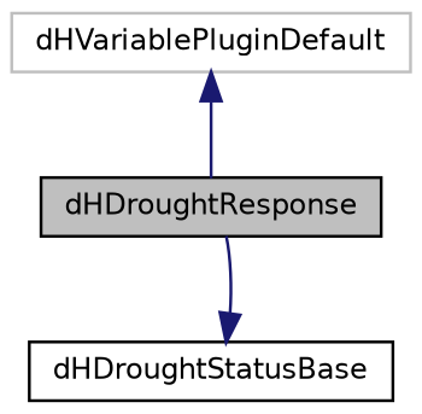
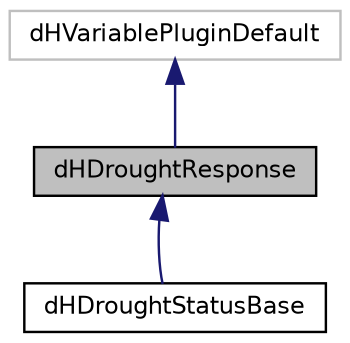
  digraph {
    node [color=black fillcolor=white fontname=Helvetica fontsize=10 shape=record style=filled]
    edge [color=midnightblue dir=back fontname=Helvetica fontsize=10 labelfontname=Helvetica labelfontsize=10 style=solid]
    n1 [fillcolor=grey75 fontcolor=black height=0.2 label=dHDroughtResponse width=0.4]
    n2 [height=0.2 label=dHDroughtStatusBase width=0.4]
    n3 [color=grey75 height=0.2 label=dHVariablePluginDefault width=0.4]
-   n2 -> n1
+   n1 -> n2
    n3 -> n1
  }
